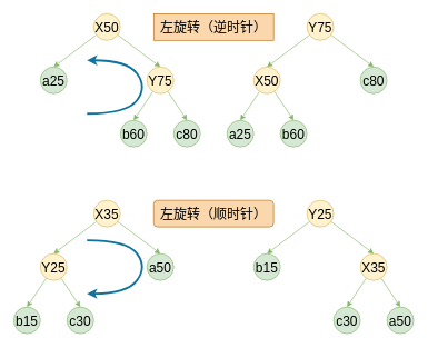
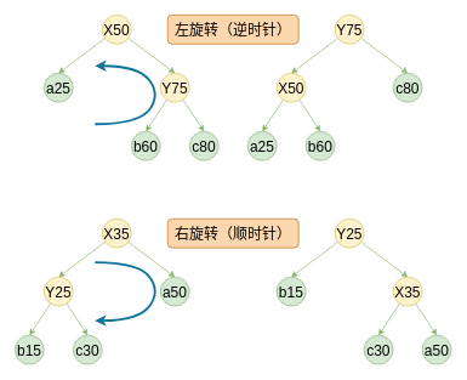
  <mxCell id="0" />
  <mxCell id="1" parent="0" />
  <mxCell id="2" style="edgeStyle=none;html=1;entryX=0.5;entryY=0;entryDx=0;entryDy=0;fontSize=20;strokeWidth=1;fillColor=#d5e8d4;strokeColor=#82b366;" parent="1" source="4" target="9" edge="1"><mxGeometry relative="1" as="geometry" /></mxCell>
  <mxCell id="3" style="edgeStyle=none;html=1;entryX=0.5;entryY=0;entryDx=0;entryDy=0;fontSize=20;strokeWidth=1;fillColor=#d5e8d4;strokeColor=#82b366;" parent="1" source="4" target="6" edge="1"><mxGeometry relative="1" as="geometry" /></mxCell>
  <mxCell id="4" value="X35" style="ellipse;whiteSpace=wrap;html=1;aspect=fixed;fontSize=20;fillColor=#fff2cc;strokeColor=#d6b656;strokeWidth=1;" parent="1" vertex="1"><mxGeometry x="140" y="300" width="40" height="40" as="geometry" /></mxCell>
  <mxCell id="5" value="c30" style="ellipse;whiteSpace=wrap;html=1;aspect=fixed;fontSize=20;fillColor=#d5e8d4;strokeColor=#82b366;strokeWidth=1;" parent="1" vertex="1"><mxGeometry x="100" y="460" width="40" height="40" as="geometry" /></mxCell>
  <mxCell id="6" value="a50" style="ellipse;whiteSpace=wrap;html=1;aspect=fixed;fontSize=20;fillColor=#d5e8d4;strokeColor=#82b366;strokeWidth=1;" parent="1" vertex="1"><mxGeometry x="220" y="380" width="40" height="40" as="geometry" /></mxCell>
  <mxCell id="7" style="edgeStyle=none;html=1;entryX=0.5;entryY=0;entryDx=0;entryDy=0;fontSize=20;strokeWidth=1;fillColor=#d5e8d4;strokeColor=#82b366;" parent="1" source="9" target="10" edge="1"><mxGeometry relative="1" as="geometry" /></mxCell>
  <mxCell id="8" style="edgeStyle=none;html=1;entryX=0.5;entryY=0;entryDx=0;entryDy=0;fontSize=20;strokeWidth=1;fillColor=#d5e8d4;strokeColor=#82b366;" parent="1" source="9" target="5" edge="1"><mxGeometry relative="1" as="geometry" /></mxCell>
  <mxCell id="9" value="Y25" style="ellipse;whiteSpace=wrap;html=1;aspect=fixed;fontSize=20;fillColor=#fff2cc;strokeColor=#d6b656;strokeWidth=1;" parent="1" vertex="1"><mxGeometry x="60" y="380" width="40" height="40" as="geometry" /></mxCell>
  <mxCell id="10" value="b15" style="ellipse;whiteSpace=wrap;html=1;aspect=fixed;fontSize=20;fillColor=#d5e8d4;strokeColor=#82b366;strokeWidth=1;" parent="1" vertex="1"><mxGeometry x="20" y="460" width="40" height="40" as="geometry" /></mxCell>
  <mxCell id="11" style="edgeStyle=none;html=1;entryX=0.5;entryY=0;entryDx=0;entryDy=0;fontSize=20;strokeWidth=1;fillColor=#d5e8d4;strokeColor=#82b366;" parent="1" source="13" target="14" edge="1"><mxGeometry relative="1" as="geometry" /></mxCell>
  <mxCell id="12" style="edgeStyle=none;html=1;entryX=0.5;entryY=0;entryDx=0;entryDy=0;fontSize=20;strokeWidth=1;fillColor=#d5e8d4;strokeColor=#82b366;" parent="1" source="13" target="19" edge="1"><mxGeometry relative="1" as="geometry" /></mxCell>
  <mxCell id="13" value="X35" style="ellipse;whiteSpace=wrap;html=1;aspect=fixed;fontSize=20;fillColor=#fff2cc;strokeColor=#d6b656;strokeWidth=1;" parent="1" vertex="1"><mxGeometry x="540" y="380" width="40" height="40" as="geometry" /></mxCell>
  <mxCell id="14" value="c30" style="ellipse;whiteSpace=wrap;html=1;aspect=fixed;fontSize=20;fillColor=#d5e8d4;strokeColor=#82b366;strokeWidth=1;" parent="1" vertex="1"><mxGeometry x="500" y="460" width="40" height="40" as="geometry" /></mxCell>
  <mxCell id="15" value="b15" style="ellipse;whiteSpace=wrap;html=1;aspect=fixed;fontSize=20;fillColor=#d5e8d4;strokeColor=#82b366;strokeWidth=1;" parent="1" vertex="1"><mxGeometry x="380" y="380" width="40" height="40" as="geometry" /></mxCell>
  <mxCell id="16" style="edgeStyle=none;html=1;entryX=0.5;entryY=0;entryDx=0;entryDy=0;fontSize=20;strokeWidth=1;fillColor=#d5e8d4;strokeColor=#82b366;" parent="1" source="18" target="15" edge="1"><mxGeometry relative="1" as="geometry" /></mxCell>
  <mxCell id="17" style="edgeStyle=none;html=1;entryX=0.5;entryY=0;entryDx=0;entryDy=0;fontSize=20;strokeWidth=1;fillColor=#d5e8d4;strokeColor=#82b366;" parent="1" source="18" target="13" edge="1"><mxGeometry relative="1" as="geometry" /></mxCell>
  <mxCell id="18" value="Y25" style="ellipse;whiteSpace=wrap;html=1;aspect=fixed;fontSize=20;fillColor=#fff2cc;strokeColor=#d6b656;strokeWidth=1;" parent="1" vertex="1"><mxGeometry x="460" y="300" width="40" height="40" as="geometry" /></mxCell>
  <mxCell id="19" value="a50" style="ellipse;whiteSpace=wrap;html=1;aspect=fixed;fontSize=20;fillColor=#d5e8d4;strokeColor=#82b366;strokeWidth=1;" parent="1" vertex="1"><mxGeometry x="580" y="460" width="40" height="40" as="geometry" /></mxCell>
- <mxCell id="20" value="左旋转&lt;font style=&quot;font-size: 20px;&quot;&gt;（顺时针）&lt;/font&gt;" style="rounded=1;whiteSpace=wrap;html=1;fontSize=20;fillColor=#fad7ac;strokeColor=#b46504;strokeWidth=1;" parent="1" vertex="1"><mxGeometry x="230" y="300" width="180" height="40" as="geometry" /></mxCell>
+ <mxCell id="20" value="右旋转&lt;font style=&quot;font-size: 20px;&quot;&gt;（顺时针）&lt;/font&gt;" style="rounded=1;whiteSpace=wrap;html=1;fontSize=20;fillColor=#fad7ac;strokeColor=#b46504;strokeWidth=1;" parent="1" vertex="1"><mxGeometry x="230" y="300" width="180" height="40" as="geometry" /></mxCell>
  <mxCell id="21" value="" style="curved=1;endArrow=classic;html=1;fontSize=18;fillColor=#b1ddf0;strokeColor=#10739e;strokeWidth=3;" parent="1" edge="1"><mxGeometry width="50" height="50" relative="1" as="geometry"><mxPoint x="130" y="360" as="sourcePoint" /><mxPoint x="130" y="440" as="targetPoint" /><Array as="points"><mxPoint x="190" y="360" /><mxPoint x="220" y="400" /><mxPoint x="190" y="440" /></Array></mxGeometry></mxCell>
  <mxCell id="22" style="edgeStyle=none;html=1;entryX=0.5;entryY=0;entryDx=0;entryDy=0;fillColor=#d5e8d4;strokeColor=#82b366;fontSize=20;" edge="1" parent="1" source="24" target="26"><mxGeometry relative="1" as="geometry" /></mxCell>
  <mxCell id="23" style="edgeStyle=none;html=1;entryX=0.5;entryY=0;entryDx=0;entryDy=0;fillColor=#d5e8d4;strokeColor=#82b366;fontSize=20;" edge="1" parent="1" source="24" target="29"><mxGeometry relative="1" as="geometry" /></mxCell>
  <mxCell id="24" value="X50" style="ellipse;whiteSpace=wrap;html=1;aspect=fixed;fontSize=20;fillColor=#fff2cc;strokeColor=#d6b656;" vertex="1" parent="1"><mxGeometry x="140" y="20" width="40" height="40" as="geometry" /></mxCell>
  <mxCell id="25" value="c80" style="ellipse;whiteSpace=wrap;html=1;aspect=fixed;fontSize=20;fillColor=#d5e8d4;strokeColor=#82b366;" vertex="1" parent="1"><mxGeometry x="260" y="180" width="40" height="40" as="geometry" /></mxCell>
  <mxCell id="26" value="a25" style="ellipse;whiteSpace=wrap;html=1;aspect=fixed;fontSize=20;fillColor=#d5e8d4;strokeColor=#82b366;" vertex="1" parent="1"><mxGeometry x="60" y="100" width="40" height="40" as="geometry" /></mxCell>
  <mxCell id="27" style="edgeStyle=none;html=1;entryX=0.5;entryY=0;entryDx=0;entryDy=0;fillColor=#d5e8d4;strokeColor=#82b366;fontSize=20;" edge="1" parent="1" source="29" target="30"><mxGeometry relative="1" as="geometry" /></mxCell>
  <mxCell id="28" style="edgeStyle=none;html=1;entryX=0.5;entryY=0;entryDx=0;entryDy=0;fillColor=#d5e8d4;strokeColor=#82b366;fontSize=20;" edge="1" parent="1" source="29" target="25"><mxGeometry relative="1" as="geometry" /></mxCell>
  <mxCell id="29" value="Y75" style="ellipse;whiteSpace=wrap;html=1;aspect=fixed;fontSize=20;fillColor=#fff2cc;strokeColor=#d6b656;" vertex="1" parent="1"><mxGeometry x="220" y="100" width="40" height="40" as="geometry" /></mxCell>
  <mxCell id="30" value="b60" style="ellipse;whiteSpace=wrap;html=1;aspect=fixed;fontSize=20;fillColor=#d5e8d4;strokeColor=#82b366;" vertex="1" parent="1"><mxGeometry x="180" y="180" width="40" height="40" as="geometry" /></mxCell>
  <mxCell id="31" style="edgeStyle=none;html=1;entryX=0.5;entryY=0;entryDx=0;entryDy=0;fillColor=#d5e8d4;strokeColor=#82b366;fontSize=20;" edge="1" parent="1" source="33" target="39"><mxGeometry relative="1" as="geometry" /></mxCell>
  <mxCell id="32" style="edgeStyle=none;html=1;entryX=0.5;entryY=0;entryDx=0;entryDy=0;fillColor=#d5e8d4;strokeColor=#82b366;fontSize=20;" edge="1" parent="1" source="33" target="35"><mxGeometry relative="1" as="geometry" /></mxCell>
  <mxCell id="33" value="X50" style="ellipse;whiteSpace=wrap;html=1;aspect=fixed;fontSize=20;fillColor=#fff2cc;strokeColor=#d6b656;" vertex="1" parent="1"><mxGeometry x="380" y="100" width="40" height="40" as="geometry" /></mxCell>
  <mxCell id="34" value="c80" style="ellipse;whiteSpace=wrap;html=1;aspect=fixed;fontSize=20;fillColor=#d5e8d4;strokeColor=#82b366;" vertex="1" parent="1"><mxGeometry x="540" y="100" width="40" height="40" as="geometry" /></mxCell>
  <mxCell id="35" value="b60" style="ellipse;whiteSpace=wrap;html=1;aspect=fixed;fontSize=20;fillColor=#d5e8d4;strokeColor=#82b366;" vertex="1" parent="1"><mxGeometry x="420" y="180" width="40" height="40" as="geometry" /></mxCell>
  <mxCell id="36" style="edgeStyle=none;html=1;entryX=0.5;entryY=0;entryDx=0;entryDy=0;fillColor=#d5e8d4;strokeColor=#82b366;fontSize=20;" edge="1" parent="1" source="38" target="33"><mxGeometry relative="1" as="geometry" /></mxCell>
  <mxCell id="37" style="edgeStyle=none;html=1;entryX=0.5;entryY=0;entryDx=0;entryDy=0;fillColor=#d5e8d4;strokeColor=#82b366;fontSize=20;" edge="1" parent="1" source="38" target="34"><mxGeometry relative="1" as="geometry" /></mxCell>
  <mxCell id="38" value="Y75" style="ellipse;whiteSpace=wrap;html=1;aspect=fixed;fontSize=20;fillColor=#fff2cc;strokeColor=#d6b656;" vertex="1" parent="1"><mxGeometry x="460" y="20" width="40" height="40" as="geometry" /></mxCell>
  <mxCell id="39" value="a25" style="ellipse;whiteSpace=wrap;html=1;aspect=fixed;fontSize=20;fillColor=#d5e8d4;strokeColor=#82b366;" vertex="1" parent="1"><mxGeometry x="340" y="180" width="40" height="40" as="geometry" /></mxCell>
- <mxCell id="40" value="左旋转&lt;font style=&quot;font-size: 20px;&quot;&gt;（逆时针）&lt;/font&gt;" style="whiteSpace=wrap;html=1;fontSize=20;fillColor=#fad7ac;strokeColor=#b46504;rounded=0;" vertex="1" parent="1"><mxGeometry x="230" y="20" width="180" height="40" as="geometry" /></mxCell>
+ <mxCell id="40" value="左旋转&lt;font style=&quot;font-size: 20px;&quot;&gt;（逆时针）&lt;/font&gt;" style="rounded=1;whiteSpace=wrap;html=1;fontSize=20;fillColor=#fad7ac;strokeColor=#b46504;" vertex="1" parent="1"><mxGeometry x="230" y="20" width="180" height="40" as="geometry" /></mxCell>
  <mxCell id="41" value="" style="curved=1;endArrow=classic;html=1;fontSize=20;fillColor=#b1ddf0;strokeColor=#10739e;strokeWidth=3;" edge="1" parent="1"><mxGeometry width="50" height="50" relative="1" as="geometry"><mxPoint x="130" y="170" as="sourcePoint" /><mxPoint x="130" y="90" as="targetPoint" /><Array as="points"><mxPoint x="190" y="170" /><mxPoint x="220" y="130" /><mxPoint x="190" y="90" /></Array></mxGeometry></mxCell>
